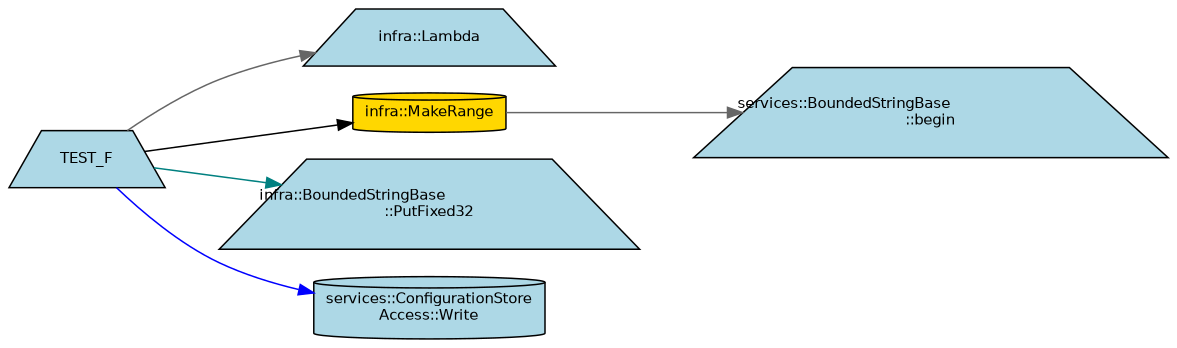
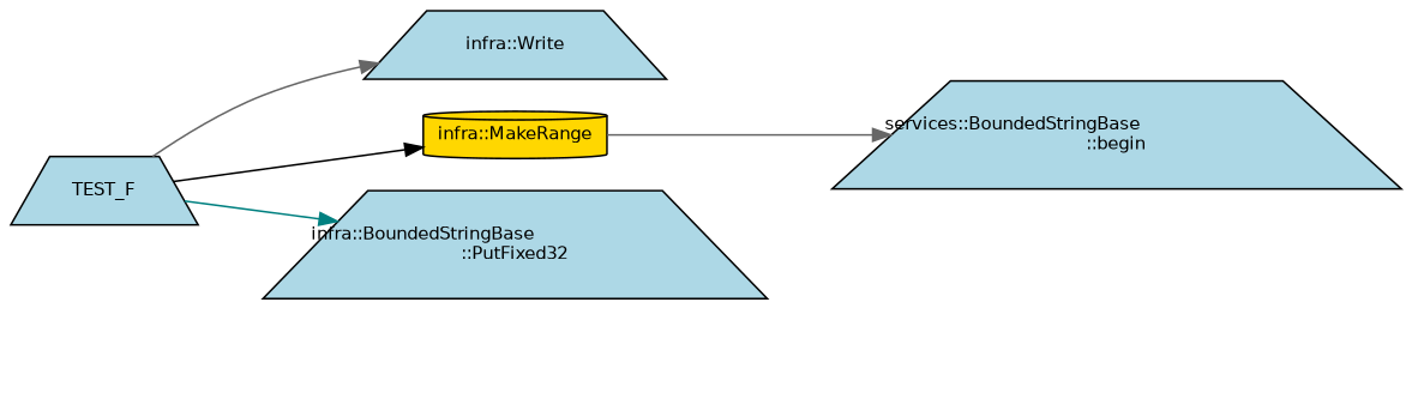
  digraph {
    rankdir=LR
    node [color=black fillcolor=lightblue fontname=Helvetica fontsize=10 shape=trapezium style=filled]
    edge [color=gray40 fontname=Helvetica fontsize=10 labelfontname=Helvetica labelfontsize=10 style=solid]
    n1 [fontcolor=black height=0.2 label=TEST_F width=0.4]
-   n2 [height=0.2 label="infra::Lambda" width=0.4]
+   n2 [height=0.2 label="infra::Write" width=0.4]
    n3 [fillcolor=gold height=0.2 label="infra::MakeRange" shape=cylinder width=0.4]
    n4 [height=0.2 label="infra::BoundedStringBase\l::PutFixed32" width=0.4]
-   n5 [height=0.2 label="services::ConfigurationStore\lAccess::Write" shape=cylinder width=0.4]
    n6 [height=0.2 label="services::BoundedStringBase\l::begin" width=0.4]
    n1 -> n2
    n1 -> n3 [color=black]
    n1 -> n4 [color=teal]
-   n1 -> n5 [color=blue]
    n3 -> n6
  }
